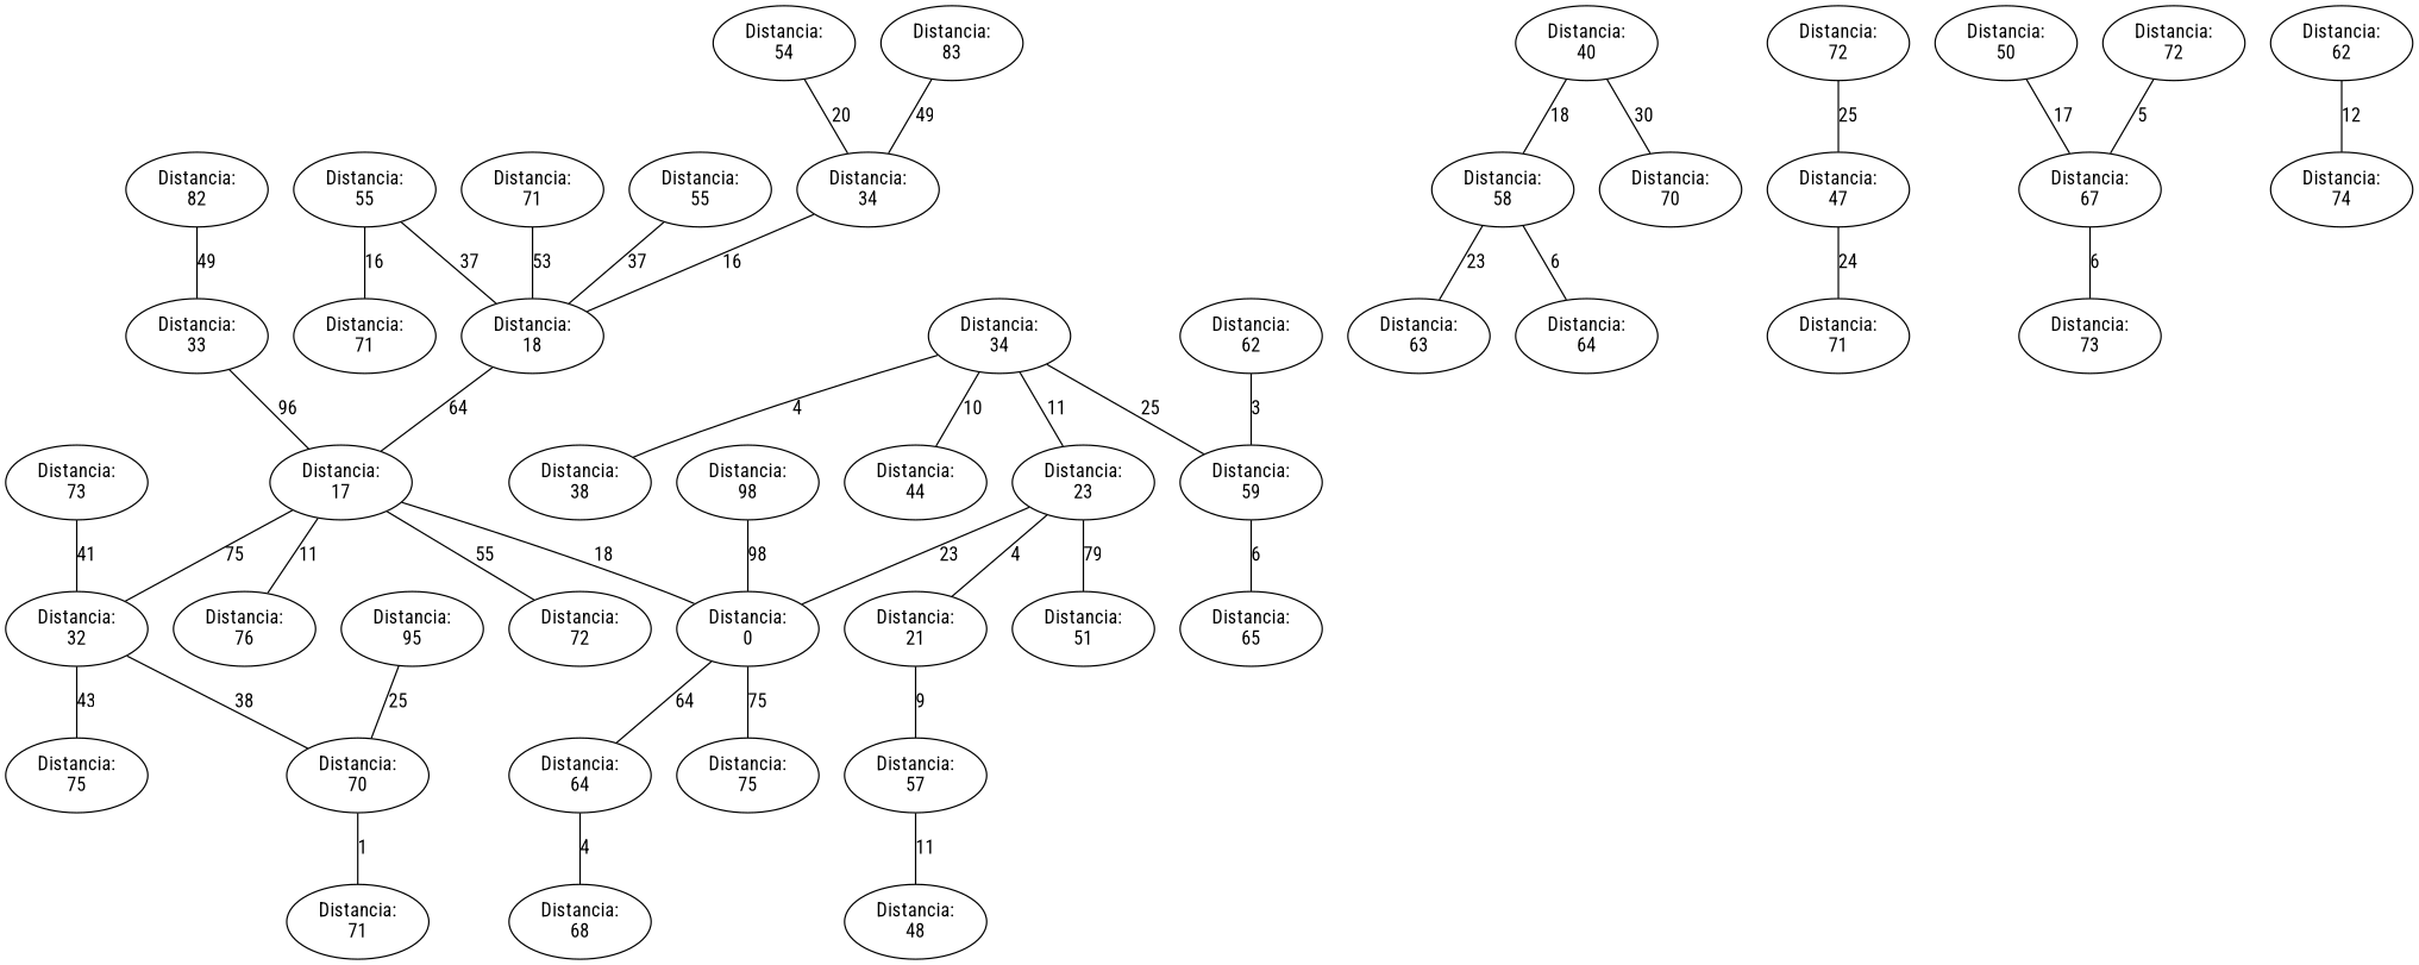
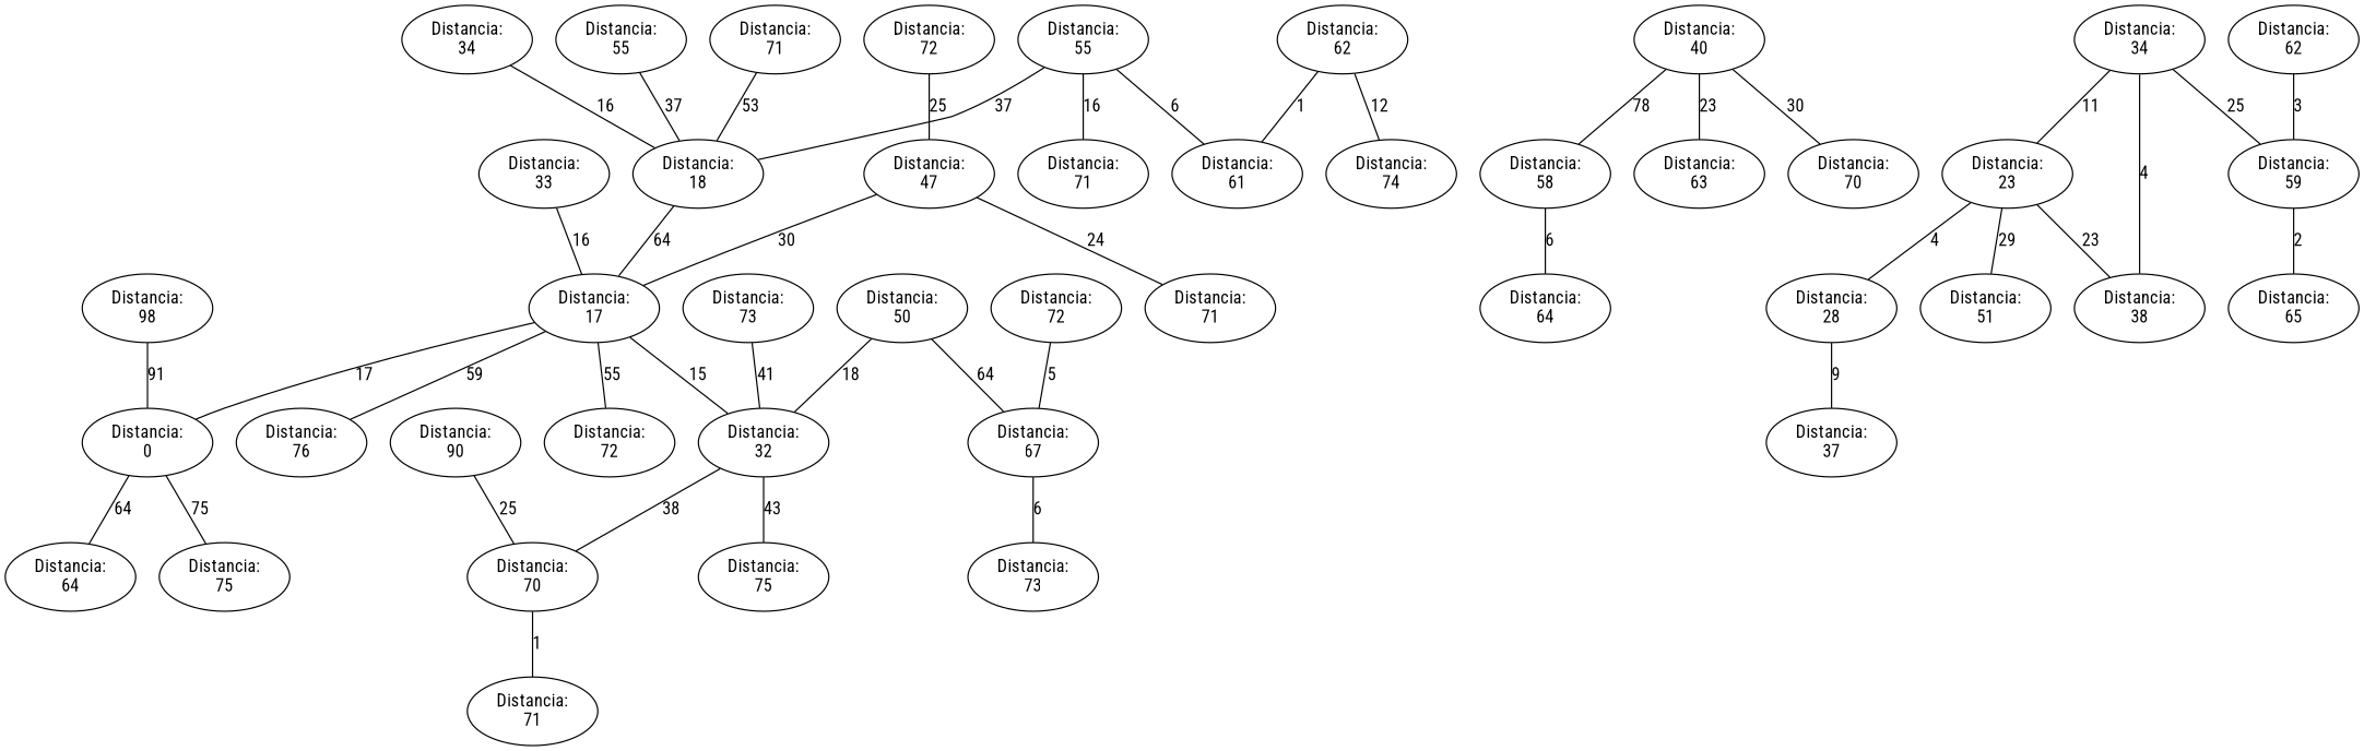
  graph {
    fontname="Roboto Condensed"
    node [fontname="Roboto Condensed"]
    edge [fontname="Roboto Condensed"]
    n1 [label="Distancia:\n0"]
    n2 [label="Distancia:\n64"]
    n3 [label="Distancia:\n75"]
-   n4 [label="Distancia:\n68"]
    n5 [label="Distancia:\n17"]
    n6 [label="Distancia:\n32"]
    n7 [label="Distancia:\n72"]
    n8 [label="Distancia:\n76"]
    n9 [label="Distancia:\n70"]
    n10 [label="Distancia:\n75"]
    n11 [label="Distancia:\n18"]
    n12 [label="Distancia:\n40"]
    n13 [label="Distancia:\n58"]
    n14 [label="Distancia:\n63"]
    n15 [label="Distancia:\n70"]
    n16 [label="Distancia:\n23"]
-   n17 [label="Distancia:\n21"]
+   n17 [label="Distancia:\n28"]
    n18 [label="Distancia:\n51"]
-   n19 [label="Distancia:\n57"]
-   n20 [label="Distancia:\n48"]
+   n19 [label="Distancia:\n37"]
    n21 [label="Distancia:\n71"]
    n22 [label="Distancia:\n33"]
    n23 [label="Distancia:\n34"]
    n24 [label="Distancia:\n34"]
    n25 [label="Distancia:\n38"]
-   n26 [label="Distancia:\n44"]
    n27 [label="Distancia:\n59"]
    n28 [label="Distancia:\n65"]
    n29 [label="Distancia:\n64"]
    n30 [label="Distancia:\n47"]
    n31 [label="Distancia:\n71"]
    n32 [label="Distancia:\n50"]
    n33 [label="Distancia:\n67"]
    n34 [label="Distancia:\n73"]
-   n35 [label="Distancia:\n54"]
    n36 [label="Distancia:\n55"]
    n37 [label="Distancia:\n55"]
+   n38 [label="Distancia:\n61"]
    n39 [label="Distancia:\n71"]
    n40 [label="Distancia:\n62"]
    n41 [label="Distancia:\n74"]
    n42 [label="Distancia:\n62"]
    n43 [label="Distancia:\n71"]
    n44 [label="Distancia:\n72"]
    n45 [label="Distancia:\n72"]
    n46 [label="Distancia:\n73"]
-   n47 [label="Distancia:\n82"]
-   n48 [label="Distancia:\n83"]
-   n49 [label="Distancia:\n95"]
+   n49 [label="Distancia:\n90"]
    n50 [label="Distancia:\n98"]
    n1 -- n2 [label=64]
    n1 -- n3 [label=75]
-   n2 -- n4 [label=4]
-   n5 -- n1 [label=18]
-   n5 -- n6 [label=75]
+   n5 -- n1 [label=17]
+   n5 -- n6 [label=15]
    n5 -- n7 [label=55]
-   n5 -- n8 [label=11]
+   n5 -- n8 [label=59]
    n6 -- n9 [label=38]
    n6 -- n10 [label=43]
    n9 -- n21 [label=1]
    n11 -- n5 [label=64]
-   n12 -- n13 [label=18]
-   n13 -- n14 [label=23]
+   n12 -- n13 [label=78]
+   n12 -- n14 [label=23]
    n12 -- n15 [label=30]
    n13 -- n29 [label=6]
-   n16 -- n1 [label=23]
+   n16 -- n25 [label=23]
    n16 -- n17 [label=4]
-   n16 -- n18 [label=79]
+   n16 -- n18 [label=29]
    n17 -- n19 [label=9]
-   n19 -- n20 [label=11]
-   n22 -- n5 [label=96]
+   n22 -- n5 [label=16]
    n23 -- n11 [label=16]
    n24 -- n16 [label=11]
    n24 -- n25 [label=4]
-   n24 -- n26 [label=10]
    n24 -- n27 [label=25]
-   n27 -- n28 [label=6]
+   n27 -- n28 [label=2]
+   n30 -- n5 [label=30]
    n30 -- n31 [label=24]
-   n32 -- n33 [label=17]
+   n32 -- n6 [label=18]
+   n32 -- n33 [label=64]
    n33 -- n34 [label=6]
-   n35 -- n23 [label=20]
    n36 -- n11 [label=37]
    n37 -- n11 [label=37]
+   n37 -- n38 [label=6]
    n37 -- n39 [label=16]
+   n40 -- n38 [label=1]
    n40 -- n41 [label=12]
    n42 -- n27 [label=3]
    n43 -- n11 [label=53]
    n44 -- n33 [label=5]
    n45 -- n30 [label=25]
    n46 -- n6 [label=41]
-   n47 -- n22 [label=49]
-   n48 -- n23 [label=49]
    n49 -- n9 [label=25]
-   n50 -- n1 [label=98]
+   n50 -- n1 [label=91]
  }
